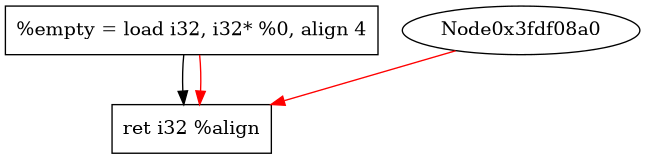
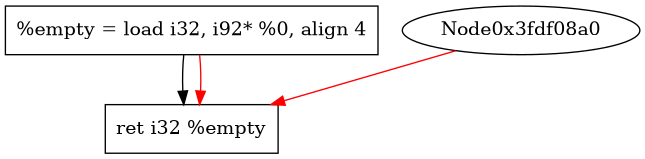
  digraph {
    node [shape=record]
    edge [color=red]
-   n1 [label="  %empty = load i32, i32* %0, align 4"]
-   n2 [label="ret i32 %align"]
+   n1 [label="%empty = load i32, i92* %0, align 4"]
+   n2 [label="  ret i32 %empty"]
    Node0x3fdf08a0 [shape=""]
    n1 -> n2 [color=""]
    n1 -> n2
    Node0x3fdf08a0 -> n2
  }
